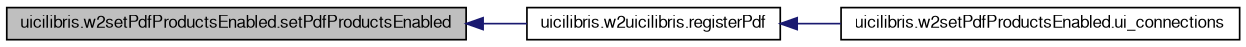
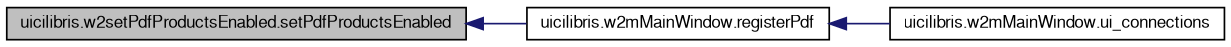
  digraph {
    rankdir=LR
    node [color=black fillcolor=white fontname=FreeSans fontsize=10 shape=record style=filled]
    edge [color=midnightblue dir=back fontname=FreeSans fontsize=10 labelfontname=FreeSans labelfontsize=10 style=solid]
    n1 [fillcolor=grey75 fontcolor=black height=0.2 label="uicilibris.w2setPdfProductsEnabled.setPdfProductsEnabled" width=0.4]
-   n2 [height=0.2 label="uicilibris.w2uicilibris.registerPdf" width=0.4]
-   n3 [height=0.2 label="uicilibris.w2setPdfProductsEnabled.ui_connections" width=0.4]
+   n2 [height=0.2 label="uicilibris.w2mMainWindow.registerPdf" width=0.4]
+   n3 [height=0.2 label="uicilibris.w2mMainWindow.ui_connections" width=0.4]
    n1 -> n2
    n2 -> n3
  }
